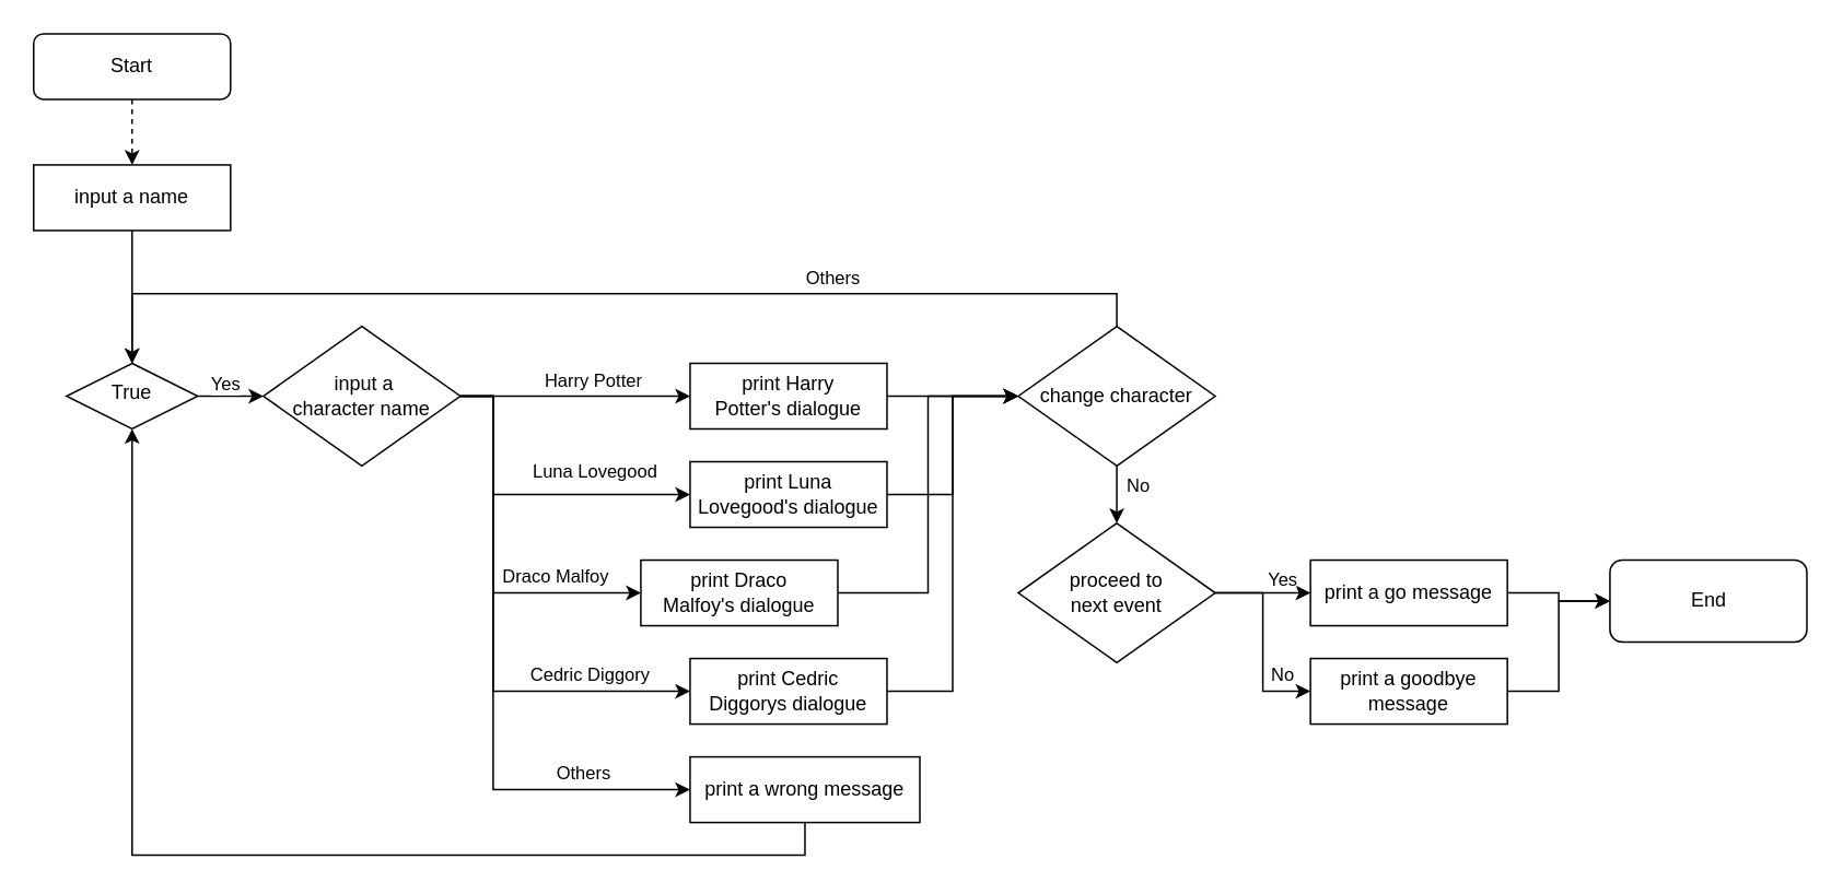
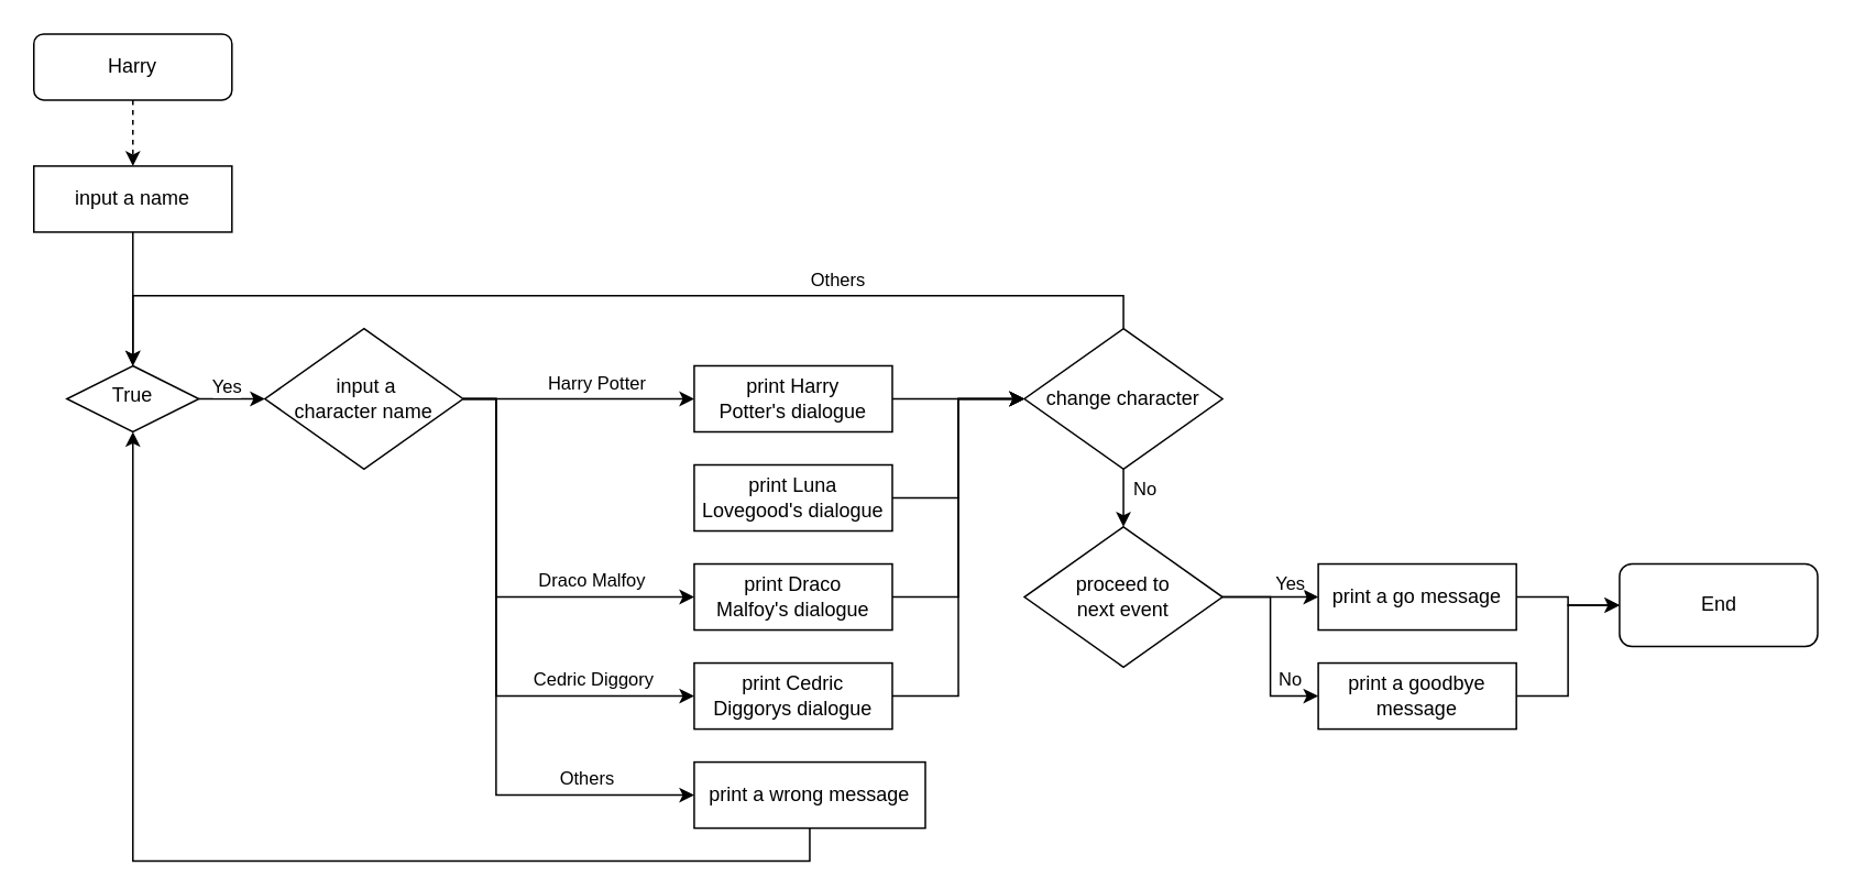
  <mxCell id="0" />
  <mxCell id="1" parent="0" />
  <mxCell id="2" style="edgeStyle=orthogonalEdgeStyle;rounded=0;orthogonalLoop=1;jettySize=auto;html=1;exitX=0.5;exitY=1;exitDx=0;exitDy=0;dashed=1;" edge="1" parent="1" source="3" target="9"><mxGeometry relative="1" as="geometry" /></mxCell>
- <mxCell id="3" value="Start" style="rounded=1;whiteSpace=wrap;html=1;fontSize=12;glass=0;strokeWidth=1;shadow=0;" parent="1" vertex="1"><mxGeometry x="20" y="20" width="120" height="40" as="geometry" /></mxCell>
+ <mxCell id="3" value="Harry" style="rounded=1;whiteSpace=wrap;html=1;fontSize=12;glass=0;strokeWidth=1;shadow=0;" parent="1" vertex="1"><mxGeometry x="20" y="20" width="120" height="40" as="geometry" /></mxCell>
  <mxCell id="4" style="edgeStyle=orthogonalEdgeStyle;rounded=0;orthogonalLoop=1;jettySize=auto;html=1;exitX=1;exitY=0.5;exitDx=0;exitDy=0;entryX=0;entryY=0.5;entryDx=0;entryDy=0;" edge="1" parent="1" source="6" target="18"><mxGeometry relative="1" as="geometry" /></mxCell>
  <mxCell id="5" value="Yes" style="edgeLabel;html=1;align=center;verticalAlign=middle;resizable=0;points=[];" vertex="1" connectable="0" parent="4"><mxGeometry x="-0.333" y="-1" relative="1" as="geometry"><mxPoint x="3" y="-9" as="offset" /></mxGeometry></mxCell>
  <mxCell id="6" value="True" style="rhombus;whiteSpace=wrap;html=1;shadow=0;fontFamily=Helvetica;fontSize=12;align=center;strokeWidth=1;spacing=6;spacingTop=-4;" parent="1" vertex="1"><mxGeometry x="40" y="221" width="80" height="40" as="geometry" /></mxCell>
  <mxCell id="7" value="End" style="rounded=1;whiteSpace=wrap;html=1;fontSize=12;glass=0;strokeWidth=1;shadow=0;" parent="1" vertex="1"><mxGeometry x="980.5" y="341" width="120" height="50" as="geometry" /></mxCell>
  <mxCell id="8" style="edgeStyle=orthogonalEdgeStyle;rounded=0;orthogonalLoop=1;jettySize=auto;html=1;exitX=0.5;exitY=1;exitDx=0;exitDy=0;entryX=0.5;entryY=0;entryDx=0;entryDy=0;" edge="1" parent="1" source="9" target="6"><mxGeometry relative="1" as="geometry" /></mxCell>
  <mxCell id="9" value="input a name" style="rounded=0;whiteSpace=wrap;html=1;" vertex="1" parent="1"><mxGeometry x="20" y="100" width="120" height="40" as="geometry" /></mxCell>
  <mxCell id="10" style="edgeStyle=orthogonalEdgeStyle;rounded=0;orthogonalLoop=1;jettySize=auto;html=1;exitX=1;exitY=0.5;exitDx=0;exitDy=0;" edge="1" parent="1" source="18" target="20"><mxGeometry relative="1" as="geometry" /></mxCell>
  <mxCell id="11" value="Harry Potter" style="edgeLabel;html=1;align=center;verticalAlign=middle;resizable=0;points=[];" vertex="1" connectable="0" parent="10"><mxGeometry x="-0.292" y="4" relative="1" as="geometry"><mxPoint x="30" y="-6" as="offset" /></mxGeometry></mxCell>
  <mxCell id="12" style="edgeStyle=orthogonalEdgeStyle;rounded=0;orthogonalLoop=1;jettySize=auto;html=1;exitX=1;exitY=0.5;exitDx=0;exitDy=0;entryX=0;entryY=0.5;entryDx=0;entryDy=0;" edge="1" parent="1" source="18" target="26"><mxGeometry relative="1" as="geometry"><Array as="points"><mxPoint x="300" y="361" /></Array></mxGeometry></mxCell>
  <mxCell id="13" value="Draco Malfoy" style="edgeLabel;html=1;align=center;verticalAlign=middle;resizable=0;points=[];" vertex="1" connectable="0" parent="12"><mxGeometry x="0.337" y="1" relative="1" as="geometry"><mxPoint x="23" y="-10" as="offset" /></mxGeometry></mxCell>
  <mxCell id="14" style="edgeStyle=orthogonalEdgeStyle;rounded=0;orthogonalLoop=1;jettySize=auto;html=1;exitX=1;exitY=0.5;exitDx=0;exitDy=0;entryX=0;entryY=0.5;entryDx=0;entryDy=0;" edge="1" parent="1" source="18" target="28"><mxGeometry relative="1" as="geometry"><Array as="points"><mxPoint x="300" y="421" /></Array></mxGeometry></mxCell>
  <mxCell id="15" value="Cedric Diggory" style="edgeLabel;html=1;align=center;verticalAlign=middle;resizable=0;points=[];" vertex="1" connectable="0" parent="14"><mxGeometry x="0.49" y="4" relative="1" as="geometry"><mxPoint x="20" y="-7" as="offset" /></mxGeometry></mxCell>
  <mxCell id="16" style="edgeStyle=orthogonalEdgeStyle;rounded=0;orthogonalLoop=1;jettySize=auto;html=1;exitX=1;exitY=0.5;exitDx=0;exitDy=0;entryX=0;entryY=0.5;entryDx=0;entryDy=0;" edge="1" parent="1" source="18" target="30"><mxGeometry relative="1" as="geometry"><Array as="points"><mxPoint x="300" y="481" /></Array></mxGeometry></mxCell>
  <mxCell id="17" value="Others" style="edgeLabel;html=1;align=center;verticalAlign=middle;resizable=0;points=[];" vertex="1" connectable="0" parent="16"><mxGeometry x="0.653" y="3" relative="1" as="geometry"><mxPoint y="-8" as="offset" /></mxGeometry></mxCell>
  <mxCell id="18" value="&amp;nbsp;input a &lt;br&gt;character name" style="rhombus;whiteSpace=wrap;html=1;" vertex="1" parent="1"><mxGeometry x="160" y="198.5" width="120" height="85" as="geometry" /></mxCell>
  <mxCell id="19" style="edgeStyle=orthogonalEdgeStyle;rounded=0;orthogonalLoop=1;jettySize=auto;html=1;exitX=1;exitY=0.5;exitDx=0;exitDy=0;entryX=0;entryY=0.5;entryDx=0;entryDy=0;" edge="1" parent="1" source="20" target="35"><mxGeometry relative="1" as="geometry" /></mxCell>
  <mxCell id="20" value="print Harry &lt;br&gt;Potter's dialogue" style="rounded=0;whiteSpace=wrap;html=1;" vertex="1" parent="1"><mxGeometry x="420" y="221" width="120" height="40" as="geometry" /></mxCell>
- <mxCell id="21" style="edgeStyle=orthogonalEdgeStyle;rounded=0;orthogonalLoop=1;jettySize=auto;html=1;exitX=1;exitY=0.5;exitDx=0;exitDy=0;entryX=0;entryY=0.5;entryDx=0;entryDy=0;" edge="1" parent="1" target="24" source="18"><mxGeometry relative="1" as="geometry"><mxPoint x="310" y="251" as="sourcePoint" /><Array as="points"><mxPoint x="300" y="301" /></Array></mxGeometry></mxCell>
- <mxCell id="22" value="Luna Lovegood" style="edgeLabel;html=1;align=center;verticalAlign=middle;resizable=0;points=[];" vertex="1" connectable="0" parent="21"><mxGeometry x="-0.292" y="4" relative="1" as="geometry"><mxPoint x="57" y="-6" as="offset" /></mxGeometry></mxCell>
  <mxCell id="23" style="edgeStyle=orthogonalEdgeStyle;rounded=0;orthogonalLoop=1;jettySize=auto;html=1;exitX=1;exitY=0.5;exitDx=0;exitDy=0;entryX=0;entryY=0.5;entryDx=0;entryDy=0;" edge="1" parent="1" source="24" target="35"><mxGeometry relative="1" as="geometry" /></mxCell>
  <mxCell id="24" value="print Luna &lt;br&gt;Lovegood's dialogue" style="rounded=0;whiteSpace=wrap;html=1;" vertex="1" parent="1"><mxGeometry x="420" y="281" width="120" height="40" as="geometry" /></mxCell>
  <mxCell id="25" style="edgeStyle=orthogonalEdgeStyle;rounded=0;orthogonalLoop=1;jettySize=auto;html=1;exitX=1;exitY=0.5;exitDx=0;exitDy=0;entryX=0;entryY=0.5;entryDx=0;entryDy=0;" edge="1" parent="1" source="26" target="35"><mxGeometry relative="1" as="geometry" /></mxCell>
- <mxCell id="26" value="print Draco &lt;br&gt;Malfoy's dialogue" style="rounded=0;whiteSpace=wrap;html=1;" vertex="1" parent="1"><mxGeometry x="390" y="341" width="120" height="40" as="geometry" /></mxCell>
+ <mxCell id="26" value="print Draco &lt;br&gt;Malfoy's dialogue" style="rounded=0;whiteSpace=wrap;html=1;" vertex="1" parent="1"><mxGeometry x="420" y="341" width="120" height="40" as="geometry" /></mxCell>
  <mxCell id="27" style="edgeStyle=orthogonalEdgeStyle;rounded=0;orthogonalLoop=1;jettySize=auto;html=1;exitX=1;exitY=0.5;exitDx=0;exitDy=0;" edge="1" parent="1" source="28"><mxGeometry relative="1" as="geometry"><mxPoint x="620" y="241" as="targetPoint" /><Array as="points"><mxPoint x="580" y="421" /><mxPoint x="580" y="241" /></Array></mxGeometry></mxCell>
  <mxCell id="28" value="print Cedric &lt;br&gt;Diggorys dialogue" style="rounded=0;whiteSpace=wrap;html=1;" vertex="1" parent="1"><mxGeometry x="420" y="401" width="120" height="40" as="geometry" /></mxCell>
  <mxCell id="29" style="edgeStyle=orthogonalEdgeStyle;rounded=0;orthogonalLoop=1;jettySize=auto;html=1;exitX=0.5;exitY=1;exitDx=0;exitDy=0;entryX=0.5;entryY=1;entryDx=0;entryDy=0;" edge="1" parent="1" source="30" target="6"><mxGeometry relative="1" as="geometry" /></mxCell>
  <mxCell id="30" value="print a wrong message" style="rounded=0;whiteSpace=wrap;html=1;" vertex="1" parent="1"><mxGeometry x="420" y="461" width="140" height="40" as="geometry" /></mxCell>
  <mxCell id="31" style="edgeStyle=orthogonalEdgeStyle;rounded=0;orthogonalLoop=1;jettySize=auto;html=1;exitX=0.5;exitY=0;exitDx=0;exitDy=0;entryX=0.5;entryY=0;entryDx=0;entryDy=0;" edge="1" parent="1" source="35" target="6"><mxGeometry relative="1" as="geometry"><mxPoint x="80" y="221" as="targetPoint" /></mxGeometry></mxCell>
  <mxCell id="32" value="Others" style="edgeLabel;html=1;align=center;verticalAlign=middle;resizable=0;points=[];" vertex="1" connectable="0" parent="31"><mxGeometry x="-0.159" relative="1" as="geometry"><mxPoint x="85" y="-10" as="offset" /></mxGeometry></mxCell>
  <mxCell id="33" style="edgeStyle=orthogonalEdgeStyle;rounded=0;orthogonalLoop=1;jettySize=auto;html=1;exitX=0.5;exitY=1;exitDx=0;exitDy=0;entryX=0.5;entryY=0;entryDx=0;entryDy=0;" edge="1" parent="1" source="35" target="40"><mxGeometry relative="1" as="geometry" /></mxCell>
  <mxCell id="34" value="No" style="edgeLabel;html=1;align=center;verticalAlign=middle;resizable=0;points=[];" vertex="1" connectable="0" parent="33"><mxGeometry x="-0.33" y="-1" relative="1" as="geometry"><mxPoint x="13" as="offset" /></mxGeometry></mxCell>
  <mxCell id="35" value="change character" style="rhombus;whiteSpace=wrap;html=1;" vertex="1" parent="1"><mxGeometry x="620" y="198.5" width="120" height="85" as="geometry" /></mxCell>
  <mxCell id="36" style="edgeStyle=orthogonalEdgeStyle;rounded=0;orthogonalLoop=1;jettySize=auto;html=1;exitX=1;exitY=0.5;exitDx=0;exitDy=0;" edge="1" parent="1" source="40" target="42"><mxGeometry relative="1" as="geometry" /></mxCell>
  <mxCell id="37" style="edgeStyle=orthogonalEdgeStyle;rounded=0;orthogonalLoop=1;jettySize=auto;html=1;exitX=1;exitY=0.5;exitDx=0;exitDy=0;entryX=0;entryY=0.5;entryDx=0;entryDy=0;" edge="1" parent="1" source="40" target="44"><mxGeometry relative="1" as="geometry" /></mxCell>
  <mxCell id="38" value="Yes" style="edgeLabel;html=1;align=center;verticalAlign=middle;resizable=0;points=[];" vertex="1" connectable="0" parent="37"><mxGeometry x="-0.733" y="1" relative="1" as="geometry"><mxPoint x="24" y="-8" as="offset" /></mxGeometry></mxCell>
  <mxCell id="39" value="No" style="edgeLabel;html=1;align=center;verticalAlign=middle;resizable=0;points=[];" vertex="1" connectable="0" parent="37"><mxGeometry x="0.048" y="-2" relative="1" as="geometry"><mxPoint x="13" y="16" as="offset" /></mxGeometry></mxCell>
  <mxCell id="40" value="proceed to &lt;br&gt;next event" style="rhombus;whiteSpace=wrap;html=1;" vertex="1" parent="1"><mxGeometry x="620" y="318.5" width="120" height="85" as="geometry" /></mxCell>
  <mxCell id="41" style="edgeStyle=orthogonalEdgeStyle;rounded=0;orthogonalLoop=1;jettySize=auto;html=1;exitX=1;exitY=0.5;exitDx=0;exitDy=0;" edge="1" parent="1" source="42" target="7"><mxGeometry relative="1" as="geometry" /></mxCell>
  <mxCell id="42" value="print a go message" style="rounded=0;whiteSpace=wrap;html=1;" vertex="1" parent="1"><mxGeometry x="798" y="341" width="120" height="40" as="geometry" /></mxCell>
  <mxCell id="43" style="edgeStyle=orthogonalEdgeStyle;rounded=0;orthogonalLoop=1;jettySize=auto;html=1;exitX=1;exitY=0.5;exitDx=0;exitDy=0;entryX=0;entryY=0.5;entryDx=0;entryDy=0;" edge="1" parent="1" source="44" target="7"><mxGeometry relative="1" as="geometry" /></mxCell>
  <mxCell id="44" value="print a goodbye message" style="rounded=0;whiteSpace=wrap;html=1;" vertex="1" parent="1"><mxGeometry x="798" y="401" width="120" height="40" as="geometry" /></mxCell>
